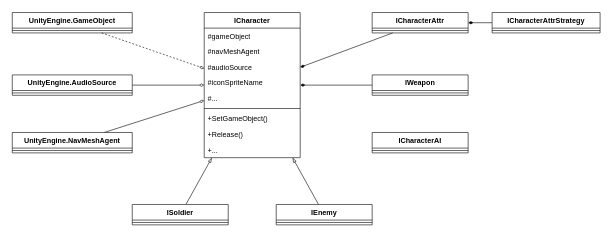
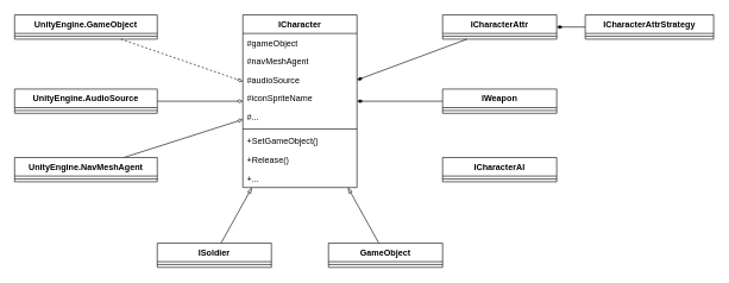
  <mxCell id="0" />
  <mxCell id="1" parent="0" />
  <mxCell id="2" value="ICharacter" style="swimlane;fontStyle=1;align=center;verticalAlign=top;childLayout=stackLayout;horizontal=1;startSize=26;horizontalStack=0;resizeParent=1;resizeParentMax=0;resizeLast=0;collapsible=1;marginBottom=0;whiteSpace=wrap;html=1;" vertex="1" parent="1"><mxGeometry x="340" y="20" width="160" height="242" as="geometry" /></mxCell>
  <mxCell id="3" value="#gameObject" style="text;strokeColor=none;fillColor=none;align=left;verticalAlign=top;spacingLeft=4;spacingRight=4;overflow=hidden;rotatable=0;points=[[0,0.5],[1,0.5]];portConstraint=eastwest;whiteSpace=wrap;html=1;" vertex="1" parent="2"><mxGeometry y="26" width="160" height="26" as="geometry" /></mxCell>
  <mxCell id="4" value="#navMeshAgent" style="text;strokeColor=none;fillColor=none;align=left;verticalAlign=top;spacingLeft=4;spacingRight=4;overflow=hidden;rotatable=0;points=[[0,0.5],[1,0.5]];portConstraint=eastwest;whiteSpace=wrap;html=1;" vertex="1" parent="2"><mxGeometry y="52" width="160" height="26" as="geometry" /></mxCell>
  <mxCell id="5" value="#audioSource" style="text;strokeColor=none;fillColor=none;align=left;verticalAlign=top;spacingLeft=4;spacingRight=4;overflow=hidden;rotatable=0;points=[[0,0.5],[1,0.5]];portConstraint=eastwest;whiteSpace=wrap;html=1;" vertex="1" parent="2"><mxGeometry y="78" width="160" height="26" as="geometry" /></mxCell>
  <mxCell id="6" value="#iconSpriteName" style="text;strokeColor=none;fillColor=none;align=left;verticalAlign=top;spacingLeft=4;spacingRight=4;overflow=hidden;rotatable=0;points=[[0,0.5],[1,0.5]];portConstraint=eastwest;whiteSpace=wrap;html=1;" vertex="1" parent="2"><mxGeometry y="104" width="160" height="26" as="geometry" /></mxCell>
  <mxCell id="7" value="#..." style="text;strokeColor=none;fillColor=none;align=left;verticalAlign=top;spacingLeft=4;spacingRight=4;overflow=hidden;rotatable=0;points=[[0,0.5],[1,0.5]];portConstraint=eastwest;whiteSpace=wrap;html=1;" vertex="1" parent="2"><mxGeometry y="130" width="160" height="26" as="geometry" /></mxCell>
  <mxCell id="8" value="" style="line;strokeWidth=1;fillColor=none;align=left;verticalAlign=middle;spacingTop=-1;spacingLeft=3;spacingRight=3;rotatable=0;labelPosition=right;points=[];portConstraint=eastwest;strokeColor=inherit;" vertex="1" parent="2"><mxGeometry y="156" width="160" height="8" as="geometry" /></mxCell>
  <mxCell id="9" value="+SetGameObject()" style="text;strokeColor=none;fillColor=none;align=left;verticalAlign=top;spacingLeft=4;spacingRight=4;overflow=hidden;rotatable=0;points=[[0,0.5],[1,0.5]];portConstraint=eastwest;whiteSpace=wrap;html=1;" vertex="1" parent="2"><mxGeometry y="164" width="160" height="26" as="geometry" /></mxCell>
  <mxCell id="10" value="+Release()" style="text;strokeColor=none;fillColor=none;align=left;verticalAlign=top;spacingLeft=4;spacingRight=4;overflow=hidden;rotatable=0;points=[[0,0.5],[1,0.5]];portConstraint=eastwest;whiteSpace=wrap;html=1;" vertex="1" parent="2"><mxGeometry y="190" width="160" height="26" as="geometry" /></mxCell>
  <mxCell id="11" value="+..." style="text;strokeColor=none;fillColor=none;align=left;verticalAlign=top;spacingLeft=4;spacingRight=4;overflow=hidden;rotatable=0;points=[[0,0.5],[1,0.5]];portConstraint=eastwest;whiteSpace=wrap;html=1;" vertex="1" parent="2"><mxGeometry y="216" width="160" height="26" as="geometry" /></mxCell>
  <mxCell id="12" style="edgeStyle=none;rounded=0;orthogonalLoop=1;jettySize=auto;html=1;endArrow=blockThin;endFill=0;" edge="1" parent="1" source="13" target="2"><mxGeometry relative="1" as="geometry" /></mxCell>
  <mxCell id="13" value="ISoldier" style="swimlane;fontStyle=1;align=center;verticalAlign=top;childLayout=stackLayout;horizontal=1;startSize=26;horizontalStack=0;resizeParent=1;resizeParentMax=0;resizeLast=0;collapsible=1;marginBottom=0;whiteSpace=wrap;html=1;" vertex="1" parent="1"><mxGeometry x="220" y="340" width="160" height="34" as="geometry" /></mxCell>
  <mxCell id="14" value="" style="line;strokeWidth=1;fillColor=none;align=left;verticalAlign=middle;spacingTop=-1;spacingLeft=3;spacingRight=3;rotatable=0;labelPosition=right;points=[];portConstraint=eastwest;strokeColor=inherit;" vertex="1" parent="13"><mxGeometry y="26" width="160" height="8" as="geometry" /></mxCell>
  <mxCell id="15" style="edgeStyle=none;rounded=0;orthogonalLoop=1;jettySize=auto;html=1;endArrow=blockThin;endFill=0;" edge="1" parent="1" source="16" target="2"><mxGeometry relative="1" as="geometry" /></mxCell>
- <mxCell id="16" value="IEnemy" style="swimlane;fontStyle=1;align=center;verticalAlign=top;childLayout=stackLayout;horizontal=1;startSize=26;horizontalStack=0;resizeParent=1;resizeParentMax=0;resizeLast=0;collapsible=1;marginBottom=0;whiteSpace=wrap;html=1;" vertex="1" parent="1"><mxGeometry x="460" y="340" width="160" height="34" as="geometry" /></mxCell>
+ <mxCell id="16" value="GameObject" style="swimlane;fontStyle=1;align=center;verticalAlign=top;childLayout=stackLayout;horizontal=1;startSize=26;horizontalStack=0;resizeParent=1;resizeParentMax=0;resizeLast=0;collapsible=1;marginBottom=0;whiteSpace=wrap;html=1;" vertex="1" parent="1"><mxGeometry x="460" y="340" width="160" height="34" as="geometry" /></mxCell>
  <mxCell id="17" value="" style="line;strokeWidth=1;fillColor=none;align=left;verticalAlign=middle;spacingTop=-1;spacingLeft=3;spacingRight=3;rotatable=0;labelPosition=right;points=[];portConstraint=eastwest;strokeColor=inherit;" vertex="1" parent="16"><mxGeometry y="26" width="160" height="8" as="geometry" /></mxCell>
  <mxCell id="18" style="edgeStyle=none;rounded=0;orthogonalLoop=1;jettySize=auto;html=1;endArrow=diamondThin;endFill=1;" edge="1" parent="1" source="19" target="2"><mxGeometry relative="1" as="geometry" /></mxCell>
  <mxCell id="19" value="ICharacterAttr" style="swimlane;fontStyle=1;align=center;verticalAlign=top;childLayout=stackLayout;horizontal=1;startSize=26;horizontalStack=0;resizeParent=1;resizeParentMax=0;resizeLast=0;collapsible=1;marginBottom=0;whiteSpace=wrap;html=1;" vertex="1" parent="1"><mxGeometry x="620" y="20" width="160" height="34" as="geometry" /></mxCell>
  <mxCell id="20" value="" style="line;strokeWidth=1;fillColor=none;align=left;verticalAlign=middle;spacingTop=-1;spacingLeft=3;spacingRight=3;rotatable=0;labelPosition=right;points=[];portConstraint=eastwest;strokeColor=inherit;" vertex="1" parent="19"><mxGeometry y="26" width="160" height="8" as="geometry" /></mxCell>
  <mxCell id="21" style="edgeStyle=none;rounded=0;orthogonalLoop=1;jettySize=auto;html=1;endArrow=diamondThin;endFill=1;" edge="1" parent="1" source="22" target="2"><mxGeometry relative="1" as="geometry" /></mxCell>
  <mxCell id="22" value="IWeapon" style="swimlane;fontStyle=1;align=center;verticalAlign=top;childLayout=stackLayout;horizontal=1;startSize=26;horizontalStack=0;resizeParent=1;resizeParentMax=0;resizeLast=0;collapsible=1;marginBottom=0;whiteSpace=wrap;html=1;" vertex="1" parent="1"><mxGeometry x="620" y="124" width="160" height="34" as="geometry" /></mxCell>
  <mxCell id="23" value="" style="line;strokeWidth=1;fillColor=none;align=left;verticalAlign=middle;spacingTop=-1;spacingLeft=3;spacingRight=3;rotatable=0;labelPosition=right;points=[];portConstraint=eastwest;strokeColor=inherit;" vertex="1" parent="22"><mxGeometry y="26" width="160" height="8" as="geometry" /></mxCell>
  <mxCell id="24" value="ICharacterAI" style="swimlane;fontStyle=1;align=center;verticalAlign=top;childLayout=stackLayout;horizontal=1;startSize=26;horizontalStack=0;resizeParent=1;resizeParentMax=0;resizeLast=0;collapsible=1;marginBottom=0;whiteSpace=wrap;html=1;" vertex="1" parent="1"><mxGeometry x="620" y="220" width="160" height="34" as="geometry" /></mxCell>
  <mxCell id="25" value="" style="line;strokeWidth=1;fillColor=none;align=left;verticalAlign=middle;spacingTop=-1;spacingLeft=3;spacingRight=3;rotatable=0;labelPosition=right;points=[];portConstraint=eastwest;strokeColor=inherit;" vertex="1" parent="24"><mxGeometry y="26" width="160" height="8" as="geometry" /></mxCell>
  <mxCell id="26" style="edgeStyle=none;rounded=0;orthogonalLoop=1;jettySize=auto;html=1;endArrow=diamondThin;endFill=1;" edge="1" parent="1" source="27" target="19"><mxGeometry relative="1" as="geometry" /></mxCell>
  <mxCell id="27" value="ICharacterAttrStrategy" style="swimlane;fontStyle=1;align=center;verticalAlign=top;childLayout=stackLayout;horizontal=1;startSize=26;horizontalStack=0;resizeParent=1;resizeParentMax=0;resizeLast=0;collapsible=1;marginBottom=0;whiteSpace=wrap;html=1;" vertex="1" parent="1"><mxGeometry x="820" y="20" width="180" height="34" as="geometry" /></mxCell>
  <mxCell id="28" value="" style="line;strokeWidth=1;fillColor=none;align=left;verticalAlign=middle;spacingTop=-1;spacingLeft=3;spacingRight=3;rotatable=0;labelPosition=right;points=[];portConstraint=eastwest;strokeColor=inherit;" vertex="1" parent="27"><mxGeometry y="26" width="180" height="8" as="geometry" /></mxCell>
  <mxCell id="29" style="edgeStyle=none;rounded=0;orthogonalLoop=1;jettySize=auto;html=1;endArrow=diamondThin;endFill=0;" edge="1" parent="1" source="30" target="2"><mxGeometry relative="1" as="geometry" /></mxCell>
  <mxCell id="30" value="UnityEngine.AudioSource" style="swimlane;fontStyle=1;align=center;verticalAlign=top;childLayout=stackLayout;horizontal=1;startSize=26;horizontalStack=0;resizeParent=1;resizeParentMax=0;resizeLast=0;collapsible=1;marginBottom=0;whiteSpace=wrap;html=1;" vertex="1" parent="1"><mxGeometry y="124" width="200" height="34" as="geometry" x="20" /></mxCell>
  <mxCell id="31" value="" style="line;strokeWidth=1;fillColor=none;align=left;verticalAlign=middle;spacingTop=-1;spacingLeft=3;spacingRight=3;rotatable=0;labelPosition=right;points=[];portConstraint=eastwest;strokeColor=inherit;" vertex="1" parent="30"><mxGeometry y="26" width="200" height="8" as="geometry" /></mxCell>
  <mxCell id="32" style="edgeStyle=none;rounded=0;orthogonalLoop=1;jettySize=auto;html=1;endArrow=diamondThin;endFill=0;dashed=1;" edge="1" parent="1" source="33" target="2"><mxGeometry relative="1" as="geometry" /></mxCell>
  <mxCell id="33" value="UnityEngine.GameObject" style="swimlane;fontStyle=1;align=center;verticalAlign=top;childLayout=stackLayout;horizontal=1;startSize=26;horizontalStack=0;resizeParent=1;resizeParentMax=0;resizeLast=0;collapsible=1;marginBottom=0;whiteSpace=wrap;html=1;" vertex="1" parent="1"><mxGeometry y="20" width="200" height="34" as="geometry" x="20" /></mxCell>
  <mxCell id="34" value="" style="line;strokeWidth=1;fillColor=none;align=left;verticalAlign=middle;spacingTop=-1;spacingLeft=3;spacingRight=3;rotatable=0;labelPosition=right;points=[];portConstraint=eastwest;strokeColor=inherit;" vertex="1" parent="33"><mxGeometry y="26" width="200" height="8" as="geometry" /></mxCell>
  <mxCell id="35" style="edgeStyle=none;rounded=0;orthogonalLoop=1;jettySize=auto;html=1;endArrow=diamondThin;endFill=0;" edge="1" parent="1" source="36" target="2"><mxGeometry relative="1" as="geometry" /></mxCell>
  <mxCell id="36" value="UnityEngine.NavMeshAgent" style="swimlane;fontStyle=1;align=center;verticalAlign=top;childLayout=stackLayout;horizontal=1;startSize=26;horizontalStack=0;resizeParent=1;resizeParentMax=0;resizeLast=0;collapsible=1;marginBottom=0;whiteSpace=wrap;html=1;" vertex="1" parent="1"><mxGeometry y="220" width="200" height="34" as="geometry" x="20" /></mxCell>
  <mxCell id="37" value="" style="line;strokeWidth=1;fillColor=none;align=left;verticalAlign=middle;spacingTop=-1;spacingLeft=3;spacingRight=3;rotatable=0;labelPosition=right;points=[];portConstraint=eastwest;strokeColor=inherit;" vertex="1" parent="36"><mxGeometry y="26" width="200" height="8" as="geometry" /></mxCell>
